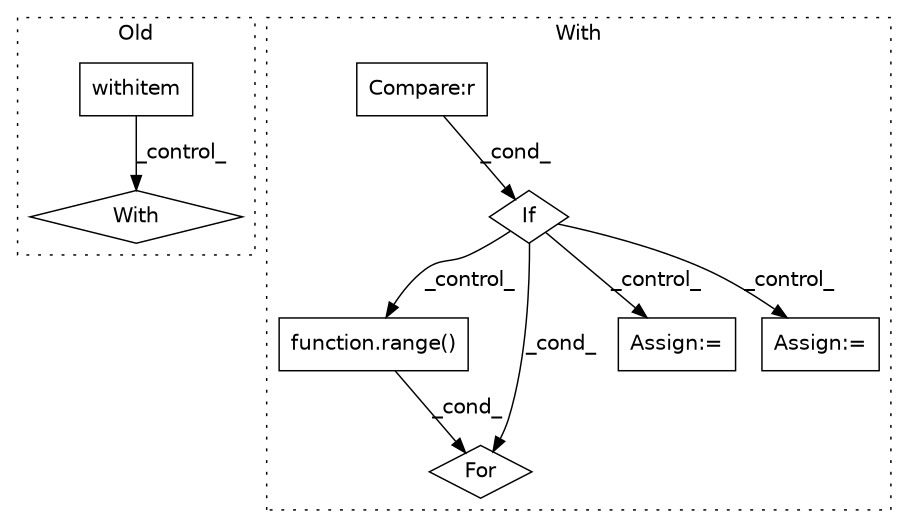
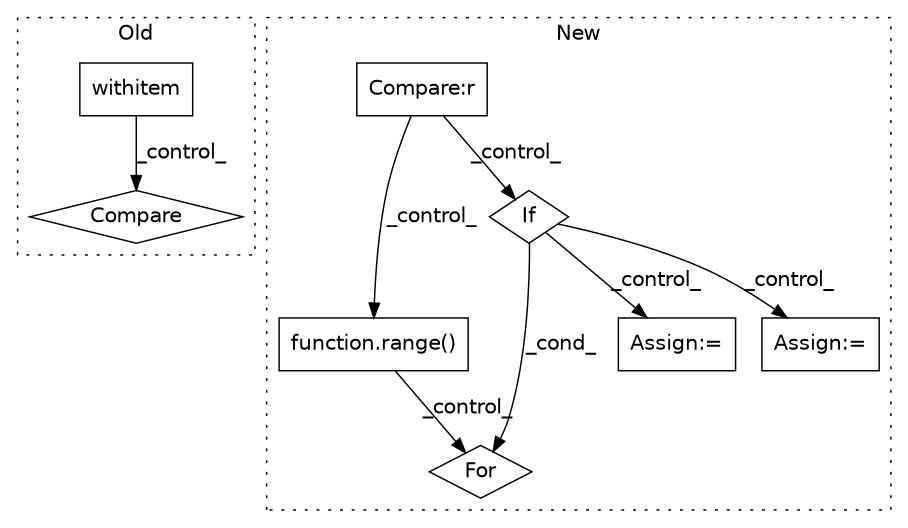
  digraph {
    fontname="DejaVu Sans"
    node [a=68 fontname="DejaVu Sans" l=3 shape=box]
    edge [fontname="DejaVu Sans"]
    n1 [a=49 l=17 label=withitem s=6979]
-   n2 [a=39 l="5,29" label=With s="6974,6996" shape=diamond]
+   n2 [a=39 l="5,29" label=Compare s="6974,6996" shape=diamond]
    n3 [a=75 l="6,1" label="function.range()" s="7923,7933"]
    n4 [a=107 l="4,18" label=For s="7910,7934" shape=diamond]
    n5 [a=96 label=If s=7573 shape=diamond]
    n6 [a=40 l=14 label="Compare:r" s=7576]
    n7 [label="Assign:=" s=7717]
    n8 [label="Assign:=" s=7823]
    subgraph cluster_1 {
      label=Old
      style=dotted
      n1
      n2
    }
    subgraph cluster_2 {
-     label=With
+     label=New
      style=dotted
      n3
      n4
      n5
      n6
      n7
      n8
    }
    n1 -> n2 [label=_control_]
-   n3 -> n4 [label=_cond_]
-   n5 -> n3 [label=_control_]
+   n3 -> n4 [label=_control_]
+   n6 -> n3 [label=_control_]
    n5 -> n4 [label=_cond_]
    n5 -> n7 [label=_control_]
    n5 -> n8 [label=_control_]
-   n6 -> n5 [label=_cond_]
+   n6 -> n5 [label=_control_]
  }
